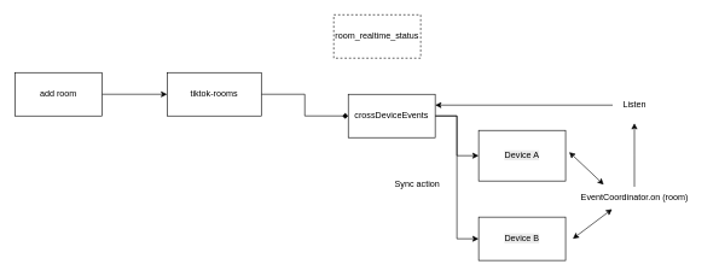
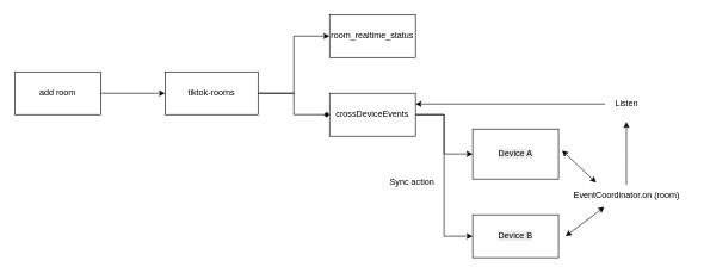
  <mxCell id="0" />
  <mxCell id="1" parent="0" />
  <mxCell id="2" value="" style="edgeStyle=orthogonalEdgeStyle;rounded=0;orthogonalLoop=1;jettySize=auto;html=1;" edge="1" parent="1" source="3" target="6"><mxGeometry relative="1" as="geometry" /></mxCell>
  <mxCell id="3" value="add room" style="rounded=0;whiteSpace=wrap;html=1;" vertex="1" parent="1"><mxGeometry x="20" y="100" width="120" height="60" as="geometry" /></mxCell>
+ <mxCell id="4" style="edgeStyle=orthogonalEdgeStyle;rounded=0;orthogonalLoop=1;jettySize=auto;html=1;entryX=0;entryY=0.5;entryDx=0;entryDy=0;" edge="1" parent="1" source="6" target="7"><mxGeometry relative="1" as="geometry" /></mxCell>
  <mxCell id="5" style="edgeStyle=orthogonalEdgeStyle;rounded=0;orthogonalLoop=1;jettySize=auto;html=1;endArrow=diamond;" edge="1" parent="1" source="6" target="10"><mxGeometry relative="1" as="geometry" /></mxCell>
  <mxCell id="6" value="tiktok-rooms" style="rounded=0;whiteSpace=wrap;html=1;" vertex="1" parent="1"><mxGeometry x="230" y="100" width="130" height="60" as="geometry" /></mxCell>
- <mxCell id="7" value="room_realtime_status" style="rounded=0;whiteSpace=wrap;html=1;dashed=1;" vertex="1" parent="1"><mxGeometry x="460" y="20" width="120" height="60" as="geometry" /></mxCell>
+ <mxCell id="7" value="room_realtime_status" style="rounded=0;whiteSpace=wrap;html=1;" vertex="1" parent="1"><mxGeometry x="460" y="20" width="120" height="60" as="geometry" /></mxCell>
  <mxCell id="8" style="edgeStyle=orthogonalEdgeStyle;rounded=0;orthogonalLoop=1;jettySize=auto;html=1;exitX=1;exitY=0.5;exitDx=0;exitDy=0;entryX=0;entryY=0.5;entryDx=0;entryDy=0;" edge="1" parent="1" source="10" target="11"><mxGeometry relative="1" as="geometry" /></mxCell>
  <mxCell id="9" style="edgeStyle=orthogonalEdgeStyle;rounded=0;orthogonalLoop=1;jettySize=auto;html=1;entryX=0;entryY=0.5;entryDx=0;entryDy=0;" edge="1" parent="1" source="10" target="12"><mxGeometry relative="1" as="geometry" /></mxCell>
- <mxCell id="10" value="crossDeviceEvents" style="rounded=0;whiteSpace=wrap;html=1;" vertex="1" parent="1"><mxGeometry x="480" y="130" width="120" height="60" as="geometry" /></mxCell>
+ <mxCell id="10" value="crossDeviceEvents" style="rounded=0;whiteSpace=wrap;html=1;" vertex="1" parent="1"><mxGeometry x="460" y="130" width="120" height="60" as="geometry" /></mxCell>
  <mxCell id="11" value="&lt;meta charset=&quot;utf-8&quot;&gt;&lt;span style=&quot;color: rgb(0, 0, 0); font-family: Helvetica; font-size: 12px; font-style: normal; font-variant-ligatures: normal; font-variant-caps: normal; font-weight: 400; letter-spacing: normal; orphans: 2; text-align: center; text-indent: 0px; text-transform: none; widows: 2; word-spacing: 0px; -webkit-text-stroke-width: 0px; white-space: normal; background-color: rgb(236, 236, 236); text-decoration-thickness: initial; text-decoration-style: initial; text-decoration-color: initial; display: inline !important; float: none;&quot;&gt;Device A&lt;/span&gt;" style="whiteSpace=wrap;html=1;" vertex="1" parent="1"><mxGeometry x="660" y="180" width="120" height="70" as="geometry" /></mxCell>
  <mxCell id="12" value="&lt;span style=&quot;color: rgb(0, 0, 0); font-family: Helvetica; font-size: 12px; font-style: normal; font-variant-ligatures: normal; font-variant-caps: normal; font-weight: 400; letter-spacing: normal; orphans: 2; text-align: center; text-indent: 0px; text-transform: none; widows: 2; word-spacing: 0px; -webkit-text-stroke-width: 0px; white-space: normal; background-color: rgb(236, 236, 236); text-decoration-thickness: initial; text-decoration-style: initial; text-decoration-color: initial; float: none; display: inline !important;&quot;&gt;Device B&lt;/span&gt;" style="whiteSpace=wrap;html=1;" vertex="1" parent="1"><mxGeometry x="660" y="300" width="120" height="60" as="geometry" /></mxCell>
  <mxCell id="13" value="Sync action" style="text;html=1;align=center;verticalAlign=middle;resizable=0;points=[];autosize=1;strokeColor=none;fillColor=none;" vertex="1" parent="1"><mxGeometry x="530" y="240" width="90" height="30" as="geometry" /></mxCell>
  <mxCell id="14" style="edgeStyle=orthogonalEdgeStyle;rounded=0;orthogonalLoop=1;jettySize=auto;html=1;" edge="1" parent="1" source="15"><mxGeometry relative="1" as="geometry"><mxPoint x="875" y="170" as="targetPoint" /></mxGeometry></mxCell>
  <mxCell id="15" value="EventCoordinator.on (room)" style="text;html=1;align=center;verticalAlign=middle;resizable=0;points=[];autosize=1;strokeColor=none;fillColor=none;" vertex="1" parent="1"><mxGeometry x="780" y="258" width="190" height="30" as="geometry" /></mxCell>
  <mxCell id="16" style="edgeStyle=orthogonalEdgeStyle;rounded=0;orthogonalLoop=1;jettySize=auto;html=1;entryX=1;entryY=0.25;entryDx=0;entryDy=0;" edge="1" parent="1" source="17" target="10"><mxGeometry relative="1" as="geometry" /></mxCell>
  <mxCell id="17" value="Listen" style="text;html=1;align=center;verticalAlign=middle;resizable=0;points=[];autosize=1;strokeColor=none;fillColor=none;" vertex="1" parent="1"><mxGeometry x="845" y="130" width="60" height="30" as="geometry" /></mxCell>
  <mxCell id="18" value="" style="endArrow=classic;startArrow=classic;html=1;rounded=0;entryX=0.338;entryY=1.033;entryDx=0;entryDy=0;entryPerimeter=0;" edge="1" parent="1" target="15"><mxGeometry width="50" height="50" relative="1" as="geometry"><mxPoint x="790" y="330" as="sourcePoint" /><mxPoint x="840" y="280" as="targetPoint" /></mxGeometry></mxCell>
  <mxCell id="19" value="" style="endArrow=classic;startArrow=classic;html=1;rounded=0;entryX=0.277;entryY=-0.1;entryDx=0;entryDy=0;entryPerimeter=0;" edge="1" parent="1" target="15"><mxGeometry width="50" height="50" relative="1" as="geometry"><mxPoint x="785" y="210" as="sourcePoint" /><mxPoint x="845" y="240" as="targetPoint" /></mxGeometry></mxCell>
